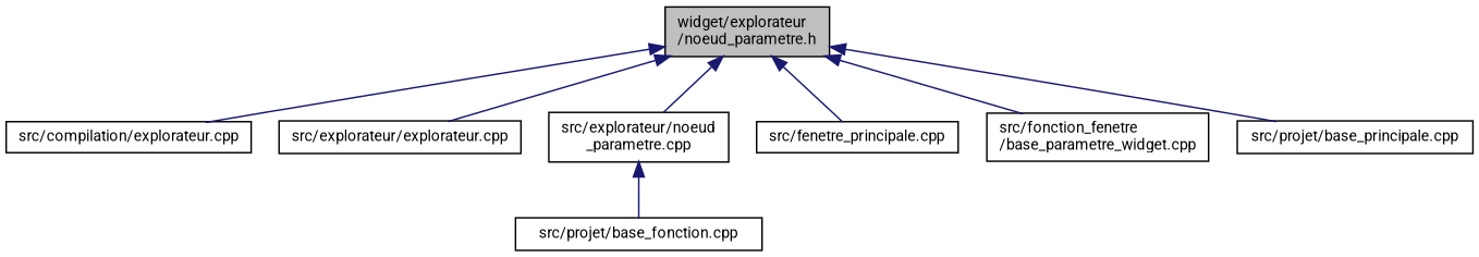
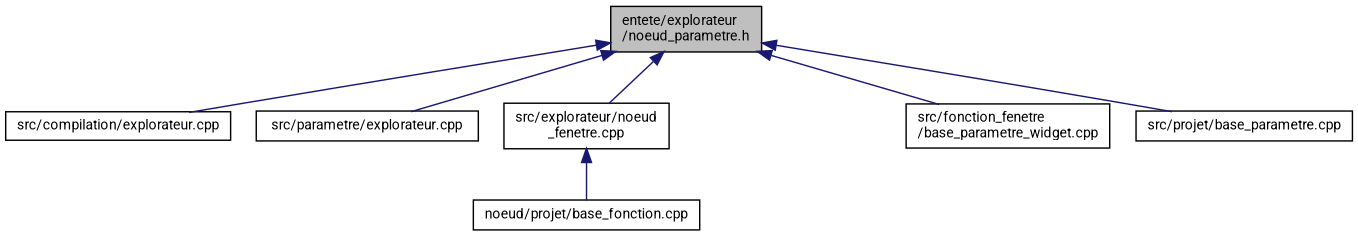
  digraph {
    fontname=Roboto
    node [color=black fillcolor=white fontname=Roboto fontsize=10 shape=record style=filled]
    edge [color=midnightblue dir=back fontname=Roboto fontsize=10 labelfontname=Helvetica labelfontsize=10 style=solid]
-   n1 [fillcolor=grey75 fontcolor=black height=0.2 label="widget/explorateur\l/noeud_parametre.h" width=0.4]
+   n1 [fillcolor=grey75 fontcolor=black height=0.2 label="entete/explorateur\l/noeud_parametre.h" width=0.4]
    n2 [height=0.2 label="src/compilation/explorateur.cpp" width=0.4]
-   n3 [height=0.2 label="src/explorateur/explorateur.cpp" width=0.4]
-   n4 [height=0.2 label="src/explorateur/noeud\l_parametre.cpp" width=0.4]
-   n5 [height=0.2 label="src/fenetre_principale.cpp" width=0.4]
+   n3 [height=0.2 label="src/parametre/explorateur.cpp" width=0.4]
+   n4 [height=0.2 label="src/explorateur/noeud\l_fenetre.cpp" width=0.4]
    n6 [height=0.2 label="src/fonction_fenetre\l/base_parametre_widget.cpp" width=0.4]
-   n7 [height=0.2 label="src/projet/base_principale.cpp" width=0.4]
-   n8 [height=0.2 label="src/projet/base_fonction.cpp" width=0.4]
+   n7 [height=0.2 label="src/projet/base_parametre.cpp" width=0.4]
+   n8 [height=0.2 label="noeud/projet/base_fonction.cpp" width=0.4]
    n1 -> n2
    n1 -> n3
    n1 -> n4
-   n1 -> n5
    n1 -> n6
    n1 -> n7
    n4 -> n8
  }
